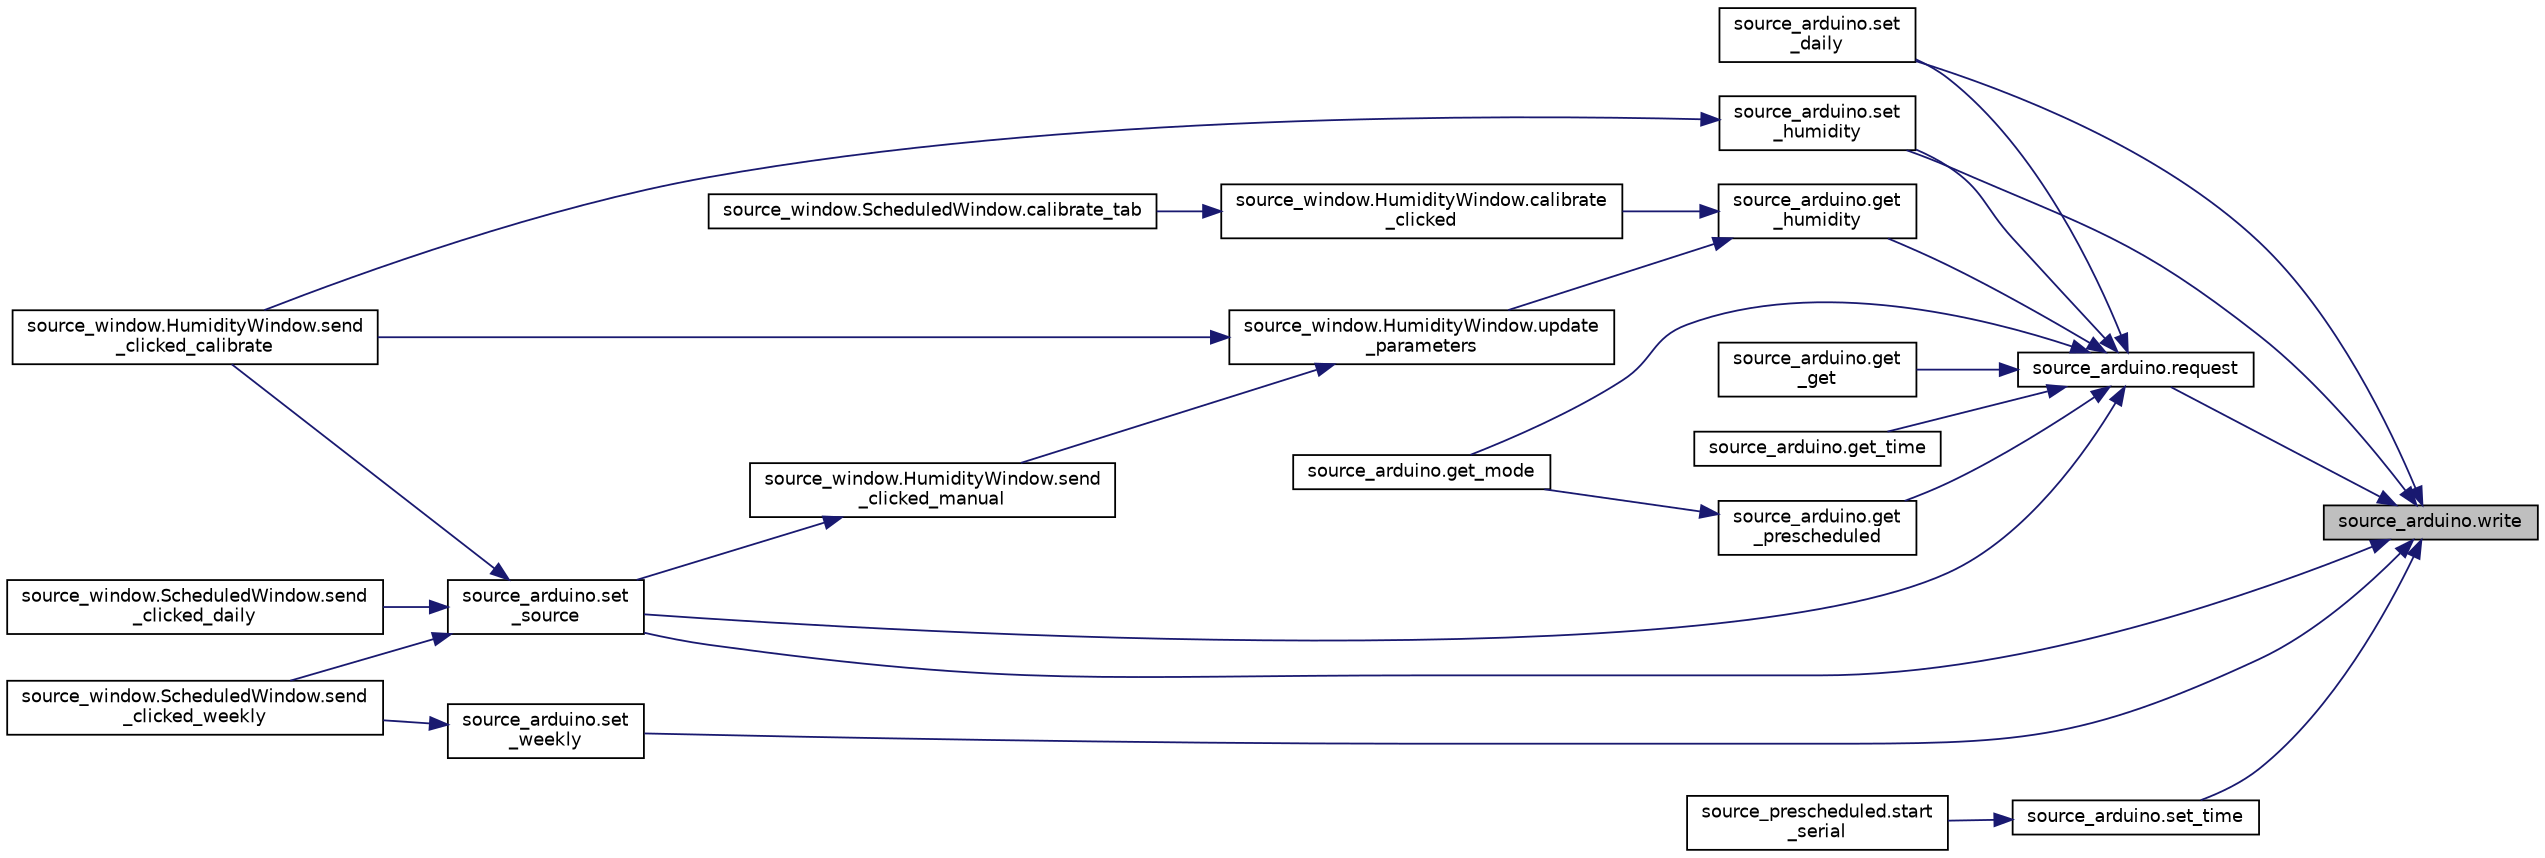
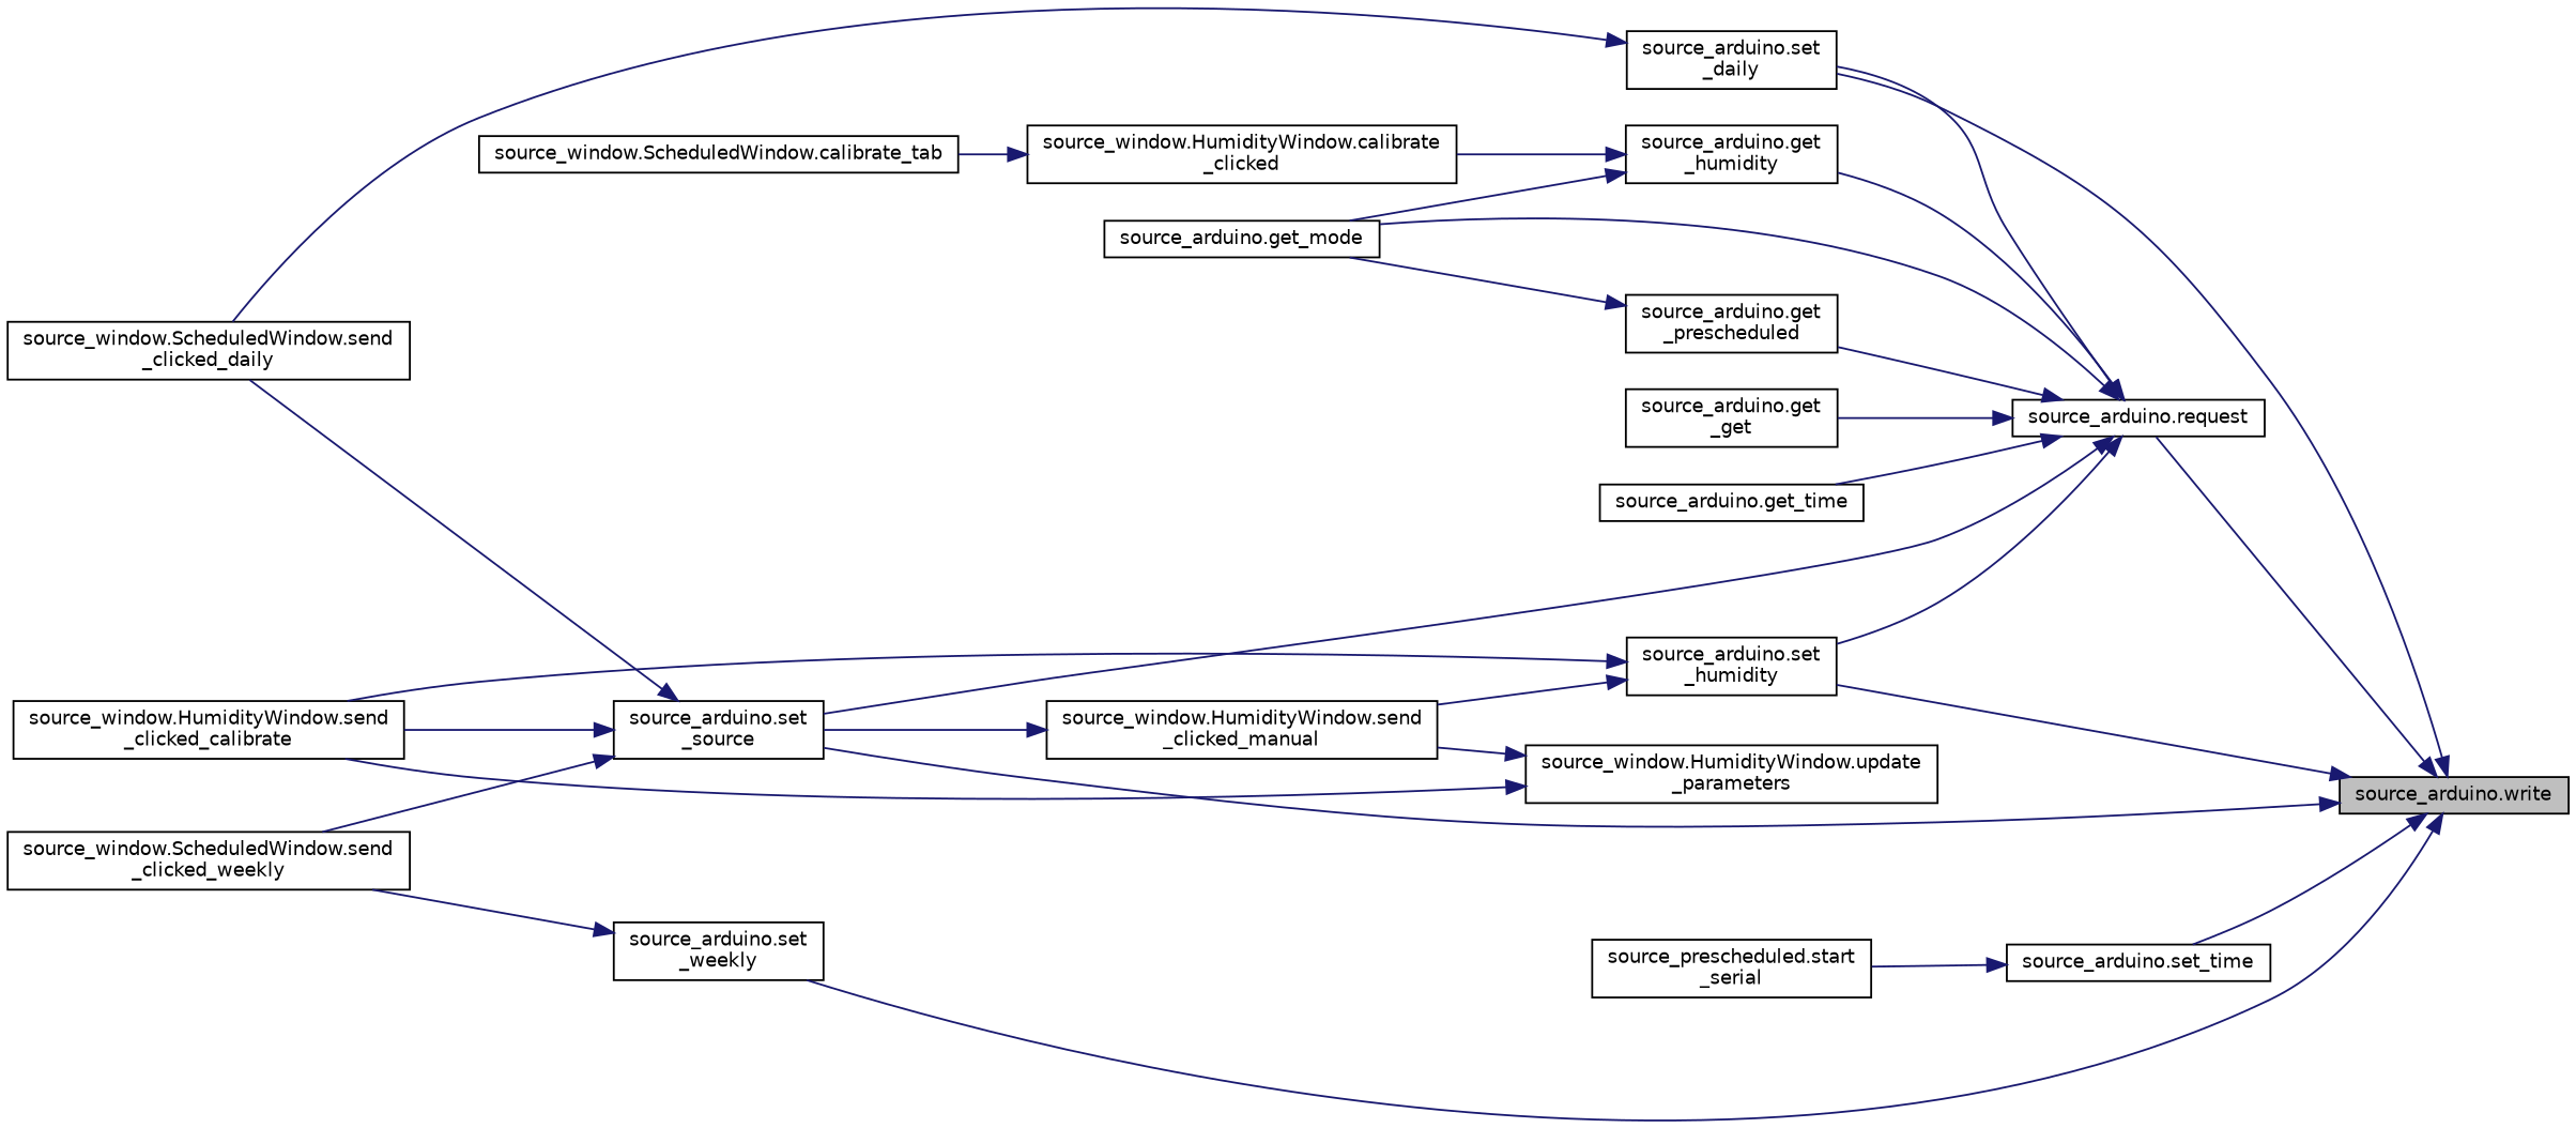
  digraph {
    rankdir=RL
    node [color=black fillcolor=white fontname=Helvetica fontsize=10 shape=record style=filled]
    edge [color=midnightblue dir=back fontname=Helvetica fontsize=10 labelfontname=Helvetica labelfontsize=10 style=solid]
    n1 [fillcolor=grey75 fontcolor=black height=0.2 label="source_arduino.write" width=0.4]
    n2 [height=0.2 label="source_arduino.request" width=0.4]
    n3 [height=0.2 label="source_arduino.set\l_daily" width=0.4]
    n4 [height=0.2 label="source_arduino.set\l_humidity" width=0.4]
    n5 [height=0.2 label="source_arduino.set\l_source" width=0.4]
    n6 [height=0.2 label="source_arduino.set\l_weekly" width=0.4]
    n7 [height=0.2 label="source_arduino.set_time" width=0.4]
    n8 [height=0.2 label="source_arduino.get\l_humidity" width=0.4]
    n9 [height=0.2 label="source_arduino.get_mode" width=0.4]
    n10 [height=0.2 label="source_arduino.get\l_prescheduled" width=0.4]
    n11 [height=0.2 label="source_arduino.get\l_get" width=0.4]
    n12 [height=0.2 label="source_arduino.get_time" width=0.4]
    n13 [height=0.2 label="source_window.ScheduledWindow.send\l_clicked_daily" width=0.4]
    n14 [height=0.2 label="source_window.HumidityWindow.send\l_clicked_calibrate" width=0.4]
    n15 [height=0.2 label="source_window.HumidityWindow.send\l_clicked_manual" width=0.4]
    n16 [height=0.2 label="source_window.ScheduledWindow.send\l_clicked_weekly" width=0.4]
    n17 [height=0.2 label="source_prescheduled.start\l_serial" width=0.4]
    n18 [height=0.2 label="source_window.HumidityWindow.calibrate\l_clicked" width=0.4]
    n19 [height=0.2 label="source_window.HumidityWindow.update\l_parameters" width=0.4]
    n20 [height=0.2 label="source_window.ScheduledWindow.calibrate_tab" width=0.4]
    n1 -> n2
    n1 -> n3
    n1 -> n4
    n1 -> n5
    n1 -> n6
    n1 -> n7
    n2 -> n3
    n2 -> n4
    n2 -> n5
    n2 -> n8
    n2 -> n9
    n2 -> n10
    n2 -> n11
    n2 -> n12
+   n3 -> n13
    n4 -> n14
+   n4 -> n15
    n5 -> n13
    n5 -> n14
    n5 -> n16
    n6 -> n16
    n7 -> n17
    n8 -> n18
-   n8 -> n19
+   n8 -> n9
    n10 -> n9
    n15 -> n5
    n18 -> n20
    n19 -> n14
    n19 -> n15
  }
